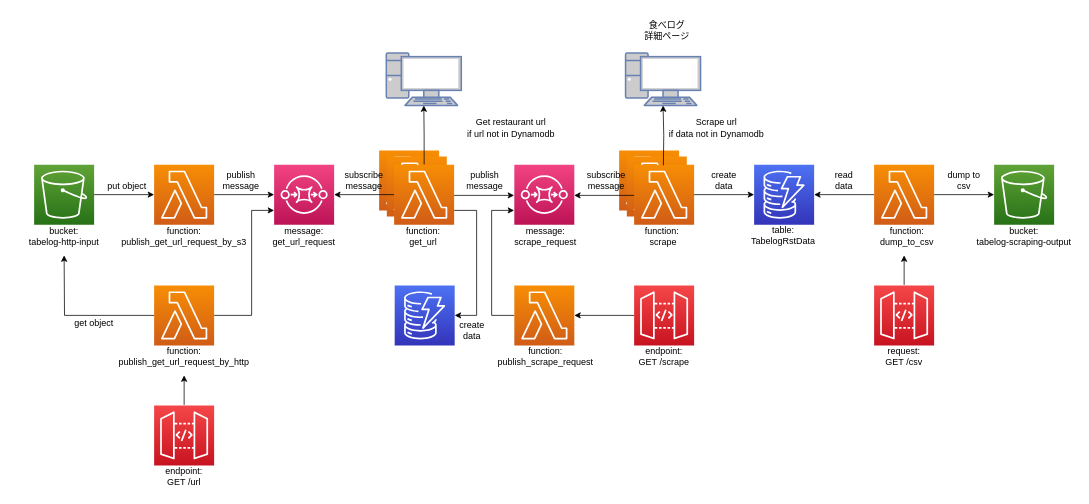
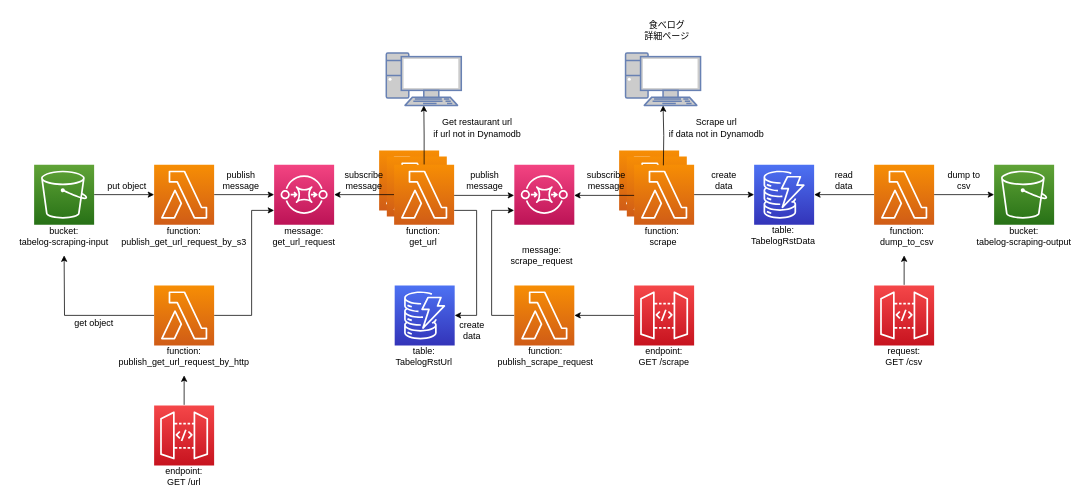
  <mxCell id="0" />
  <mxCell id="1" parent="0" />
  <mxCell id="2" value="" style="outlineConnect=0;fontColor=#232F3E;gradientColor=#F78E04;gradientDirection=north;fillColor=#D05C17;strokeColor=#ffffff;dashed=0;verticalLabelPosition=bottom;verticalAlign=top;align=center;html=1;fontSize=12;fontStyle=0;aspect=fixed;shape=mxgraph.aws4.resourceIcon;resIcon=mxgraph.aws4.lambda;" parent="1" vertex="1"><mxGeometry x="505" y="200" width="80" height="80" as="geometry" /></mxCell>
  <mxCell id="3" value="" style="outlineConnect=0;fontColor=#232F3E;gradientColor=#F78E04;gradientDirection=north;fillColor=#D05C17;strokeColor=#ffffff;dashed=0;verticalLabelPosition=bottom;verticalAlign=top;align=center;html=1;fontSize=12;fontStyle=0;aspect=fixed;shape=mxgraph.aws4.resourceIcon;resIcon=mxgraph.aws4.lambda;" parent="1" vertex="1"><mxGeometry x="515.25" y="208" width="80" height="80" as="geometry" /></mxCell>
  <mxCell id="4" value="" style="edgeStyle=orthogonalEdgeStyle;rounded=0;orthogonalLoop=1;jettySize=auto;html=1;" parent="1" source="5" target="9" edge="1"><mxGeometry relative="1" as="geometry" /></mxCell>
  <mxCell id="5" value="" style="outlineConnect=0;fontColor=#232F3E;gradientColor=#F78E04;gradientDirection=north;fillColor=#D05C17;strokeColor=#ffffff;dashed=0;verticalLabelPosition=bottom;verticalAlign=top;align=center;html=1;fontSize=12;fontStyle=0;aspect=fixed;shape=mxgraph.aws4.resourceIcon;resIcon=mxgraph.aws4.lambda;" parent="1" vertex="1"><mxGeometry x="205" y="219" width="80" height="80" as="geometry" /></mxCell>
  <mxCell id="6" style="edgeStyle=orthogonalEdgeStyle;rounded=0;orthogonalLoop=1;jettySize=auto;html=1;" parent="1" source="17" target="7" edge="1"><mxGeometry relative="1" as="geometry"><mxPoint x="635" y="400" as="targetPoint" /><mxPoint x="615" y="280" as="sourcePoint" /><Array as="points"><mxPoint x="635" y="280" /><mxPoint x="635" y="420" /></Array></mxGeometry></mxCell>
  <mxCell id="7" value="" style="outlineConnect=0;fontColor=#232F3E;gradientColor=#4D72F3;gradientDirection=north;fillColor=#3334B9;strokeColor=#ffffff;dashed=0;verticalLabelPosition=bottom;verticalAlign=top;align=center;html=1;fontSize=12;fontStyle=0;aspect=fixed;shape=mxgraph.aws4.resourceIcon;resIcon=mxgraph.aws4.dynamodb;" parent="1" vertex="1"><mxGeometry x="525.75" y="380" width="80" height="80" as="geometry" /></mxCell>
  <mxCell id="8" value="" style="edgeStyle=orthogonalEdgeStyle;rounded=0;orthogonalLoop=1;jettySize=auto;html=1;endArrow=none;endFill=0;startArrow=classic;startFill=1;" parent="1" source="9" target="17" edge="1"><mxGeometry relative="1" as="geometry" /></mxCell>
  <mxCell id="9" value="" style="outlineConnect=0;fontColor=#232F3E;gradientColor=#F34482;gradientDirection=north;fillColor=#BC1356;strokeColor=#ffffff;dashed=0;verticalLabelPosition=bottom;verticalAlign=top;align=center;html=1;fontSize=12;fontStyle=0;aspect=fixed;shape=mxgraph.aws4.resourceIcon;resIcon=mxgraph.aws4.sqs;" parent="1" vertex="1"><mxGeometry x="365" y="219" width="80" height="80" as="geometry" /></mxCell>
  <mxCell id="10" value="" style="edgeStyle=orthogonalEdgeStyle;rounded=0;orthogonalLoop=1;jettySize=auto;html=1;" parent="1" source="11" target="5" edge="1"><mxGeometry relative="1" as="geometry" /></mxCell>
  <mxCell id="11" value="" style="outlineConnect=0;fontColor=#232F3E;gradientColor=#60A337;gradientDirection=north;fillColor=#277116;strokeColor=#ffffff;dashed=0;verticalLabelPosition=bottom;verticalAlign=top;align=center;html=1;fontSize=12;fontStyle=0;aspect=fixed;shape=mxgraph.aws4.resourceIcon;resIcon=mxgraph.aws4.s3;" parent="1" vertex="1"><mxGeometry x="45" y="219" width="80" height="80" as="geometry" /></mxCell>
  <mxCell id="12" value="put object" style="text;html=1;strokeColor=none;fillColor=none;align=center;verticalAlign=middle;whiteSpace=wrap;rounded=0;" parent="1" vertex="1"><mxGeometry x="139.25" y="238" width="60" height="20" as="geometry" /></mxCell>
- <mxCell id="13" value="bucket: &lt;br&gt;tabelog-http-input" style="text;html=1;strokeColor=none;fillColor=none;align=center;verticalAlign=middle;whiteSpace=wrap;rounded=0;" parent="1" vertex="1"><mxGeometry x="20" y="300" width="130" height="30" as="geometry" /></mxCell>
+ <mxCell id="13" value="bucket: &lt;br&gt;tabelog-scraping-input" style="text;html=1;strokeColor=none;fillColor=none;align=center;verticalAlign=middle;whiteSpace=wrap;rounded=0;" parent="1" vertex="1"><mxGeometry x="20" y="300" width="130" height="30" as="geometry" /></mxCell>
  <mxCell id="14" value="function: &lt;br&gt;publish_get_url_request_by_s3" style="text;html=1;strokeColor=none;fillColor=none;align=center;verticalAlign=middle;whiteSpace=wrap;rounded=0;" parent="1" vertex="1"><mxGeometry x="199.25" y="300" width="91.5" height="30" as="geometry" /></mxCell>
  <mxCell id="15" value="publish&lt;br&gt;message" style="text;html=1;strokeColor=none;fillColor=none;align=center;verticalAlign=middle;whiteSpace=wrap;rounded=0;" parent="1" vertex="1"><mxGeometry x="290.75" y="230" width="60" height="20" as="geometry" /></mxCell>
  <mxCell id="16" value="" style="edgeStyle=orthogonalEdgeStyle;rounded=0;orthogonalLoop=1;jettySize=auto;html=1;" parent="1" source="17" target="32" edge="1"><mxGeometry relative="1" as="geometry" /></mxCell>
  <mxCell id="17" value="" style="outlineConnect=0;fontColor=#232F3E;gradientColor=#F78E04;gradientDirection=north;fillColor=#D05C17;strokeColor=#ffffff;dashed=0;verticalLabelPosition=bottom;verticalAlign=top;align=center;html=1;fontSize=12;fontStyle=0;aspect=fixed;shape=mxgraph.aws4.resourceIcon;resIcon=mxgraph.aws4.lambda;" parent="1" vertex="1"><mxGeometry x="525" y="219" width="80" height="80" as="geometry" /></mxCell>
  <mxCell id="18" value="message:&lt;br&gt;get_url_request" style="text;html=1;strokeColor=none;fillColor=none;align=center;verticalAlign=middle;whiteSpace=wrap;rounded=0;" parent="1" vertex="1"><mxGeometry x="359.25" y="300" width="91.5" height="30" as="geometry" /></mxCell>
  <mxCell id="19" value="subscribe message" style="text;html=1;strokeColor=none;fillColor=none;align=center;verticalAlign=middle;whiteSpace=wrap;rounded=0;" parent="1" vertex="1"><mxGeometry x="455.25" y="230" width="60" height="20" as="geometry" /></mxCell>
  <mxCell id="20" value="function: &lt;br&gt;get_url" style="text;html=1;strokeColor=none;fillColor=none;align=center;verticalAlign=middle;whiteSpace=wrap;rounded=0;" parent="1" vertex="1"><mxGeometry x="518.25" y="300" width="91.5" height="30" as="geometry" /></mxCell>
  <mxCell id="21" value="" style="edgeStyle=orthogonalEdgeStyle;rounded=0;orthogonalLoop=1;jettySize=auto;html=1;" parent="1" edge="1"><mxGeometry relative="1" as="geometry"><mxPoint x="605" y="260" as="sourcePoint" /><mxPoint x="685" y="260" as="targetPoint" /></mxGeometry></mxCell>
  <mxCell id="22" value="create&lt;br&gt;data" style="text;html=1;strokeColor=none;fillColor=none;align=center;verticalAlign=middle;whiteSpace=wrap;rounded=0;" parent="1" vertex="1"><mxGeometry x="599" y="430" width="60" height="20" as="geometry" /></mxCell>
  <mxCell id="23" value="" style="outlineConnect=0;fontColor=#232F3E;gradientColor=#F78E04;gradientDirection=north;fillColor=#D05C17;strokeColor=#ffffff;dashed=0;verticalLabelPosition=bottom;verticalAlign=top;align=center;html=1;fontSize=12;fontStyle=0;aspect=fixed;shape=mxgraph.aws4.resourceIcon;resIcon=mxgraph.aws4.lambda;" parent="1" vertex="1"><mxGeometry x="825" y="200" width="80" height="80" as="geometry" /></mxCell>
  <mxCell id="24" value="" style="outlineConnect=0;fontColor=#232F3E;gradientColor=#F78E04;gradientDirection=north;fillColor=#D05C17;strokeColor=#ffffff;dashed=0;verticalLabelPosition=bottom;verticalAlign=top;align=center;html=1;fontSize=12;fontStyle=0;aspect=fixed;shape=mxgraph.aws4.resourceIcon;resIcon=mxgraph.aws4.lambda;" parent="1" vertex="1"><mxGeometry x="835.25" y="208" width="80" height="80" as="geometry" /></mxCell>
  <mxCell id="25" value="" style="outlineConnect=0;fontColor=#232F3E;gradientColor=#F78E04;gradientDirection=north;fillColor=#D05C17;strokeColor=#ffffff;dashed=0;verticalLabelPosition=bottom;verticalAlign=top;align=center;html=1;fontSize=12;fontStyle=0;aspect=fixed;shape=mxgraph.aws4.resourceIcon;resIcon=mxgraph.aws4.lambda;" parent="1" vertex="1"><mxGeometry x="845" y="219" width="80" height="80" as="geometry" /></mxCell>
  <mxCell id="26" value="function:&amp;nbsp;&lt;br&gt;scrape" style="text;html=1;strokeColor=none;fillColor=none;align=center;verticalAlign=middle;whiteSpace=wrap;rounded=0;" parent="1" vertex="1"><mxGeometry x="838.25" y="300" width="91.5" height="30" as="geometry" /></mxCell>
+ <mxCell id="27" value="table: &lt;br&gt;TabelogRstUrl" style="text;html=1;strokeColor=none;fillColor=none;align=center;verticalAlign=middle;whiteSpace=wrap;rounded=0;" parent="1" vertex="1"><mxGeometry x="499.99" y="460" width="130" height="30" as="geometry" /></mxCell>
  <mxCell id="28" value="" style="outlineConnect=0;fontColor=#232F3E;gradientColor=#4D72F3;gradientDirection=north;fillColor=#3334B9;strokeColor=#ffffff;dashed=0;verticalLabelPosition=bottom;verticalAlign=top;align=center;html=1;fontSize=12;fontStyle=0;aspect=fixed;shape=mxgraph.aws4.resourceIcon;resIcon=mxgraph.aws4.dynamodb;" parent="1" vertex="1"><mxGeometry x="1005" y="219" width="80" height="80" as="geometry" /></mxCell>
  <mxCell id="29" value="" style="edgeStyle=orthogonalEdgeStyle;rounded=0;orthogonalLoop=1;jettySize=auto;html=1;" parent="1" edge="1"><mxGeometry relative="1" as="geometry"><mxPoint x="925" y="259" as="sourcePoint" /><mxPoint x="1005" y="259" as="targetPoint" /></mxGeometry></mxCell>
  <mxCell id="30" value="create&lt;br&gt;data" style="text;html=1;strokeColor=none;fillColor=none;align=center;verticalAlign=middle;whiteSpace=wrap;rounded=0;" parent="1" vertex="1"><mxGeometry x="934.76" y="230" width="60" height="20" as="geometry" /></mxCell>
  <mxCell id="31" value="table: &lt;br&gt;TabelogRstData" style="text;html=1;strokeColor=none;fillColor=none;align=center;verticalAlign=middle;whiteSpace=wrap;rounded=0;" parent="1" vertex="1"><mxGeometry x="979" y="298" width="130" height="30" as="geometry" /></mxCell>
  <mxCell id="32" value="" style="fontColor=#0066CC;verticalAlign=top;verticalLabelPosition=bottom;labelPosition=center;align=center;html=1;outlineConnect=0;fillColor=#CCCCCC;strokeColor=#6881B3;gradientColor=none;gradientDirection=north;strokeWidth=2;shape=mxgraph.networks.pc;" parent="1" vertex="1"><mxGeometry x="514.56" y="70" width="100" height="70" as="geometry" /></mxCell>
  <mxCell id="33" value="" style="edgeStyle=orthogonalEdgeStyle;rounded=0;orthogonalLoop=1;jettySize=auto;html=1;" parent="1" target="34" edge="1"><mxGeometry relative="1" as="geometry"><mxPoint x="884.01" y="220" as="sourcePoint" /></mxGeometry></mxCell>
  <mxCell id="34" value="" style="fontColor=#0066CC;verticalAlign=top;verticalLabelPosition=bottom;labelPosition=center;align=center;html=1;outlineConnect=0;fillColor=#CCCCCC;strokeColor=#6881B3;gradientColor=none;gradientDirection=north;strokeWidth=2;shape=mxgraph.networks.pc;" parent="1" vertex="1"><mxGeometry x="833.57" y="70" width="100" height="70" as="geometry" /></mxCell>
  <mxCell id="35" value="食べログ&lt;br&gt;詳細ページ" style="text;html=1;strokeColor=none;fillColor=none;align=center;verticalAlign=middle;whiteSpace=wrap;rounded=0;" parent="1" vertex="1"><mxGeometry x="833.57" y="20" width="110.25" height="40" as="geometry" /></mxCell>
- <mxCell id="36" value="Get restaurant url &lt;br&gt;if url not in Dynamodb" style="text;html=1;strokeColor=none;fillColor=none;align=center;verticalAlign=middle;whiteSpace=wrap;rounded=0;" parent="1" vertex="1"><mxGeometry x="610.5" y="150" width="139.5" height="40" as="geometry" /></mxCell>
+ <mxCell id="36" value="Get restaurant url &lt;br&gt;if url not in Dynamodb" style="text;html=1;strokeColor=none;fillColor=none;align=center;verticalAlign=middle;whiteSpace=wrap;rounded=0;" parent="1" vertex="1"><mxGeometry x="565.5" y="150" width="139.5" height="40" as="geometry" /></mxCell>
  <mxCell id="37" value="" style="outlineConnect=0;fontColor=#232F3E;gradientColor=#F34482;gradientDirection=north;fillColor=#BC1356;strokeColor=#ffffff;dashed=0;verticalLabelPosition=bottom;verticalAlign=top;align=center;html=1;fontSize=12;fontStyle=0;aspect=fixed;shape=mxgraph.aws4.resourceIcon;resIcon=mxgraph.aws4.sqs;" parent="1" vertex="1"><mxGeometry x="685.25" y="219" width="80" height="80" as="geometry" /></mxCell>
  <mxCell id="38" style="edgeStyle=orthogonalEdgeStyle;rounded=0;orthogonalLoop=1;jettySize=auto;html=1;" parent="1" source="40" target="9" edge="1"><mxGeometry relative="1" as="geometry"><mxPoint x="325" y="260" as="targetPoint" /><Array as="points"><mxPoint x="335" y="420" /><mxPoint x="335" y="280" /></Array></mxGeometry></mxCell>
  <mxCell id="39" style="edgeStyle=orthogonalEdgeStyle;rounded=0;orthogonalLoop=1;jettySize=auto;html=1;startArrow=none;startFill=0;endArrow=classic;endFill=1;" edge="1" parent="1" source="40"><mxGeometry relative="1" as="geometry"><mxPoint x="85" y="340" as="targetPoint" /></mxGeometry></mxCell>
  <mxCell id="40" value="" style="outlineConnect=0;fontColor=#232F3E;gradientColor=#F78E04;gradientDirection=north;fillColor=#D05C17;strokeColor=#ffffff;dashed=0;verticalLabelPosition=bottom;verticalAlign=top;align=center;html=1;fontSize=12;fontStyle=0;aspect=fixed;shape=mxgraph.aws4.resourceIcon;resIcon=mxgraph.aws4.lambda;" parent="1" vertex="1"><mxGeometry x="205" y="380" width="80" height="80" as="geometry" /></mxCell>
  <mxCell id="41" value="function: &lt;br&gt;publish_get_url_request_by_http" style="text;html=1;strokeColor=none;fillColor=none;align=center;verticalAlign=middle;whiteSpace=wrap;rounded=0;" parent="1" vertex="1"><mxGeometry x="199.25" y="460" width="91.5" height="30" as="geometry" /></mxCell>
  <mxCell id="42" value="" style="edgeStyle=orthogonalEdgeStyle;rounded=0;orthogonalLoop=1;jettySize=auto;html=1;" parent="1" source="43" edge="1"><mxGeometry relative="1" as="geometry"><mxPoint x="685" y="280" as="targetPoint" /><Array as="points"><mxPoint x="655" y="420" /><mxPoint x="655" y="280" /></Array></mxGeometry></mxCell>
  <mxCell id="43" value="" style="outlineConnect=0;fontColor=#232F3E;gradientColor=#F78E04;gradientDirection=north;fillColor=#D05C17;strokeColor=#ffffff;dashed=0;verticalLabelPosition=bottom;verticalAlign=top;align=center;html=1;fontSize=12;fontStyle=0;aspect=fixed;shape=mxgraph.aws4.resourceIcon;resIcon=mxgraph.aws4.lambda;" parent="1" vertex="1"><mxGeometry x="685.25" y="380" width="80" height="80" as="geometry" /></mxCell>
  <mxCell id="44" value="function: &lt;br&gt;publish_scrape_request" style="text;html=1;strokeColor=none;fillColor=none;align=center;verticalAlign=middle;whiteSpace=wrap;rounded=0;" parent="1" vertex="1"><mxGeometry x="680.5" y="460" width="91.5" height="30" as="geometry" /></mxCell>
- <mxCell id="45" value="message:&lt;br&gt;scrape_request" style="text;html=1;strokeColor=none;fillColor=none;align=center;verticalAlign=middle;whiteSpace=wrap;rounded=0;" parent="1" vertex="1"><mxGeometry x="680.5" y="300" width="91.5" height="30" as="geometry" /></mxCell>
+ <mxCell id="45" value="message:&lt;br&gt;scrape_request" style="text;html=1;strokeColor=none;fillColor=none;align=center;verticalAlign=middle;whiteSpace=wrap;rounded=0;" parent="1" vertex="1"><mxGeometry x="675.5" y="325" width="91.5" height="30" as="geometry" /></mxCell>
  <mxCell id="46" value="" style="edgeStyle=orthogonalEdgeStyle;rounded=0;orthogonalLoop=1;jettySize=auto;html=1;endArrow=none;endFill=0;startArrow=classic;startFill=1;" parent="1" edge="1"><mxGeometry relative="1" as="geometry"><mxPoint x="765" y="260" as="sourcePoint" /><mxPoint x="845" y="260" as="targetPoint" /></mxGeometry></mxCell>
  <mxCell id="47" value="subscribe message" style="text;html=1;strokeColor=none;fillColor=none;align=center;verticalAlign=middle;whiteSpace=wrap;rounded=0;" parent="1" vertex="1"><mxGeometry x="778.25" y="230" width="60" height="20" as="geometry" /></mxCell>
  <mxCell id="48" value="publish&lt;br&gt;message" style="text;html=1;strokeColor=none;fillColor=none;align=center;verticalAlign=middle;whiteSpace=wrap;rounded=0;" parent="1" vertex="1"><mxGeometry x="615.75" y="230" width="60" height="20" as="geometry" /></mxCell>
  <mxCell id="49" value="" style="outlineConnect=0;fontColor=#232F3E;gradientColor=#60A337;gradientDirection=north;fillColor=#277116;strokeColor=#ffffff;dashed=0;verticalLabelPosition=bottom;verticalAlign=top;align=center;html=1;fontSize=12;fontStyle=0;aspect=fixed;shape=mxgraph.aws4.resourceIcon;resIcon=mxgraph.aws4.s3;" parent="1" vertex="1"><mxGeometry x="1325" y="219" width="80" height="80" as="geometry" /></mxCell>
  <mxCell id="50" value="bucket: &lt;br&gt;tabelog-scraping-output" style="text;html=1;strokeColor=none;fillColor=none;align=center;verticalAlign=middle;whiteSpace=wrap;rounded=0;" parent="1" vertex="1"><mxGeometry x="1300" y="300" width="130" height="30" as="geometry" /></mxCell>
  <mxCell id="51" value="" style="edgeStyle=orthogonalEdgeStyle;rounded=0;orthogonalLoop=1;jettySize=auto;html=1;endArrow=none;endFill=0;startArrow=classic;startFill=1;" parent="1" edge="1"><mxGeometry relative="1" as="geometry"><mxPoint x="1085" y="259" as="sourcePoint" /><mxPoint x="1165" y="259" as="targetPoint" /></mxGeometry></mxCell>
  <mxCell id="52" value="read&lt;br&gt;data" style="text;html=1;strokeColor=none;fillColor=none;align=center;verticalAlign=middle;whiteSpace=wrap;rounded=0;" parent="1" vertex="1"><mxGeometry x="1094.76" y="230" width="60" height="20" as="geometry" /></mxCell>
  <mxCell id="53" value="" style="outlineConnect=0;fontColor=#232F3E;gradientColor=#F78E04;gradientDirection=north;fillColor=#D05C17;strokeColor=#ffffff;dashed=0;verticalLabelPosition=bottom;verticalAlign=top;align=center;html=1;fontSize=12;fontStyle=0;aspect=fixed;shape=mxgraph.aws4.resourceIcon;resIcon=mxgraph.aws4.lambda;" parent="1" vertex="1"><mxGeometry x="1165" y="219" width="80" height="80" as="geometry" /></mxCell>
  <mxCell id="54" value="" style="edgeStyle=orthogonalEdgeStyle;rounded=0;orthogonalLoop=1;jettySize=auto;html=1;" parent="1" edge="1"><mxGeometry relative="1" as="geometry"><mxPoint x="1245" y="259" as="sourcePoint" /><mxPoint x="1325" y="259" as="targetPoint" /></mxGeometry></mxCell>
  <mxCell id="55" value="dump to&lt;br&gt;csv" style="text;html=1;strokeColor=none;fillColor=none;align=center;verticalAlign=middle;whiteSpace=wrap;rounded=0;" parent="1" vertex="1"><mxGeometry x="1254.76" y="230" width="60" height="20" as="geometry" /></mxCell>
  <mxCell id="56" value="function: &lt;br&gt;dump_to_csv" style="text;html=1;strokeColor=none;fillColor=none;align=center;verticalAlign=middle;whiteSpace=wrap;rounded=0;" parent="1" vertex="1"><mxGeometry x="1163.26" y="300" width="91.5" height="30" as="geometry" /></mxCell>
  <mxCell id="57" value="Scrape url &lt;br&gt;if data not in Dynamodb" style="text;html=1;strokeColor=none;fillColor=none;align=center;verticalAlign=middle;whiteSpace=wrap;rounded=0;" parent="1" vertex="1"><mxGeometry x="884.51" y="150" width="140.49" height="40" as="geometry" /></mxCell>
  <mxCell id="58" value="get object" style="text;html=1;strokeColor=none;fillColor=none;align=center;verticalAlign=middle;whiteSpace=wrap;rounded=0;" vertex="1" parent="1"><mxGeometry x="95" y="420" width="60" height="20" as="geometry" /></mxCell>
  <mxCell id="59" value="" style="outlineConnect=0;fontColor=#232F3E;gradientColor=#F54749;gradientDirection=north;fillColor=#C7131F;strokeColor=#ffffff;dashed=0;verticalLabelPosition=bottom;verticalAlign=top;align=center;html=1;fontSize=12;fontStyle=0;aspect=fixed;shape=mxgraph.aws4.resourceIcon;resIcon=mxgraph.aws4.api_gateway;" vertex="1" parent="1"><mxGeometry x="1165" y="380" width="80" height="80" as="geometry" /></mxCell>
  <mxCell id="60" value="request: &lt;br&gt;GET /csv" style="text;html=1;strokeColor=none;fillColor=none;align=center;verticalAlign=middle;whiteSpace=wrap;rounded=0;" vertex="1" parent="1"><mxGeometry x="1159.25" y="460" width="91.5" height="30" as="geometry" /></mxCell>
  <mxCell id="61" value="" style="edgeStyle=orthogonalEdgeStyle;rounded=0;orthogonalLoop=1;jettySize=auto;html=1;endArrow=none;endFill=0;startArrow=classic;startFill=1;" edge="1" parent="1"><mxGeometry relative="1" as="geometry"><mxPoint x="1205" y="340" as="sourcePoint" /><mxPoint x="1205" y="379.31" as="targetPoint" /></mxGeometry></mxCell>
  <mxCell id="62" value="" style="edgeStyle=orthogonalEdgeStyle;rounded=0;orthogonalLoop=1;jettySize=auto;html=1;startArrow=none;startFill=0;endArrow=classic;endFill=1;" edge="1" parent="1" source="63" target="43"><mxGeometry relative="1" as="geometry" /></mxCell>
  <mxCell id="63" value="" style="outlineConnect=0;fontColor=#232F3E;gradientColor=#F54749;gradientDirection=north;fillColor=#C7131F;strokeColor=#ffffff;dashed=0;verticalLabelPosition=bottom;verticalAlign=top;align=center;html=1;fontSize=12;fontStyle=0;aspect=fixed;shape=mxgraph.aws4.resourceIcon;resIcon=mxgraph.aws4.api_gateway;" vertex="1" parent="1"><mxGeometry x="845" y="380" width="80" height="80" as="geometry" /></mxCell>
  <mxCell id="64" value="endpoint: &lt;br&gt;GET /scrape" style="text;html=1;strokeColor=none;fillColor=none;align=center;verticalAlign=middle;whiteSpace=wrap;rounded=0;" vertex="1" parent="1"><mxGeometry x="839.25" y="460" width="91.5" height="30" as="geometry" /></mxCell>
  <mxCell id="65" value="" style="outlineConnect=0;fontColor=#232F3E;gradientColor=#F54749;gradientDirection=north;fillColor=#C7131F;strokeColor=#ffffff;dashed=0;verticalLabelPosition=bottom;verticalAlign=top;align=center;html=1;fontSize=12;fontStyle=0;aspect=fixed;shape=mxgraph.aws4.resourceIcon;resIcon=mxgraph.aws4.api_gateway;" vertex="1" parent="1"><mxGeometry x="205" y="540" width="80" height="80" as="geometry" /></mxCell>
  <mxCell id="66" value="endpoint: &lt;br&gt;GET /url" style="text;html=1;strokeColor=none;fillColor=none;align=center;verticalAlign=middle;whiteSpace=wrap;rounded=0;" vertex="1" parent="1"><mxGeometry x="199.25" y="620" width="91.5" height="30" as="geometry" /></mxCell>
  <mxCell id="67" value="" style="edgeStyle=orthogonalEdgeStyle;rounded=0;orthogonalLoop=1;jettySize=auto;html=1;endArrow=none;endFill=0;startArrow=classic;startFill=1;" edge="1" parent="1"><mxGeometry relative="1" as="geometry"><mxPoint x="245" y="500" as="sourcePoint" /><mxPoint x="245" y="539.31" as="targetPoint" /></mxGeometry></mxCell>
